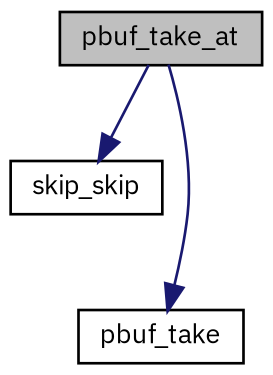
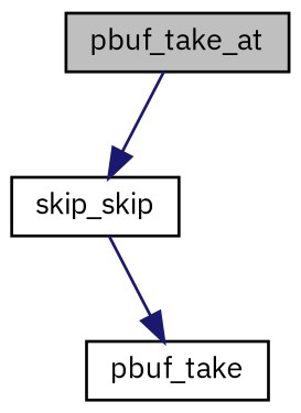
  digraph {
    fontname="IBM Plex Sans"
    rankdir=TB
    node [color=black fillcolor=white fontname="IBM Plex Sans" fontsize=10 shape=record style=filled]
    edge [color=midnightblue fontname="IBM Plex Sans" fontsize=10 labelfontname=Helvetica labelfontsize=10 style=solid]
    n1 [fillcolor=grey75 fontcolor=black height=0.2 label=pbuf_take_at width=0.4]
    n2 [height=0.2 label=skip_skip width=0.4]
    n3 [height=0.2 label=pbuf_take width=0.4]
    n1 -> n2
-   n1 -> n3
+   n2 -> n3
  }
